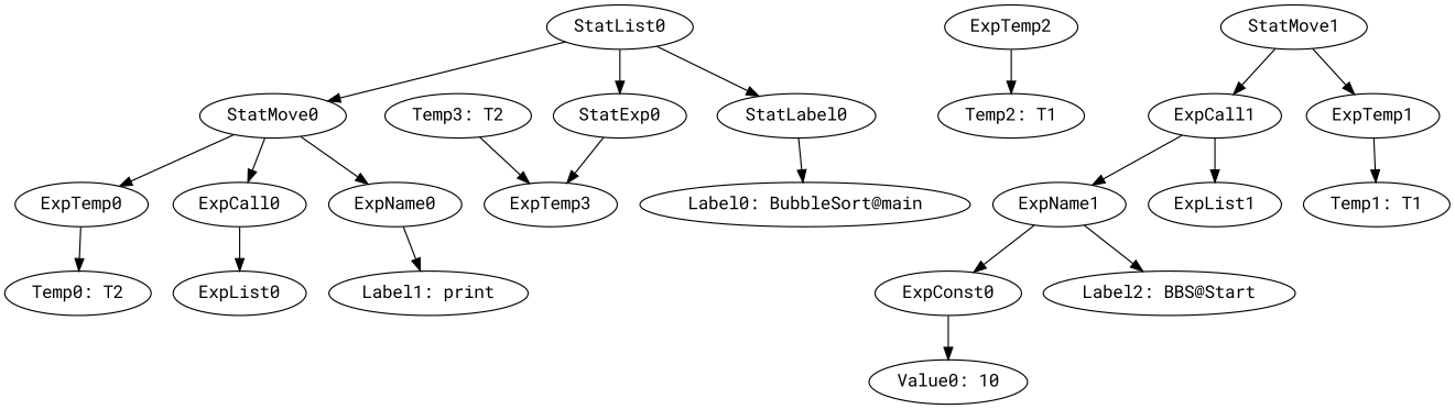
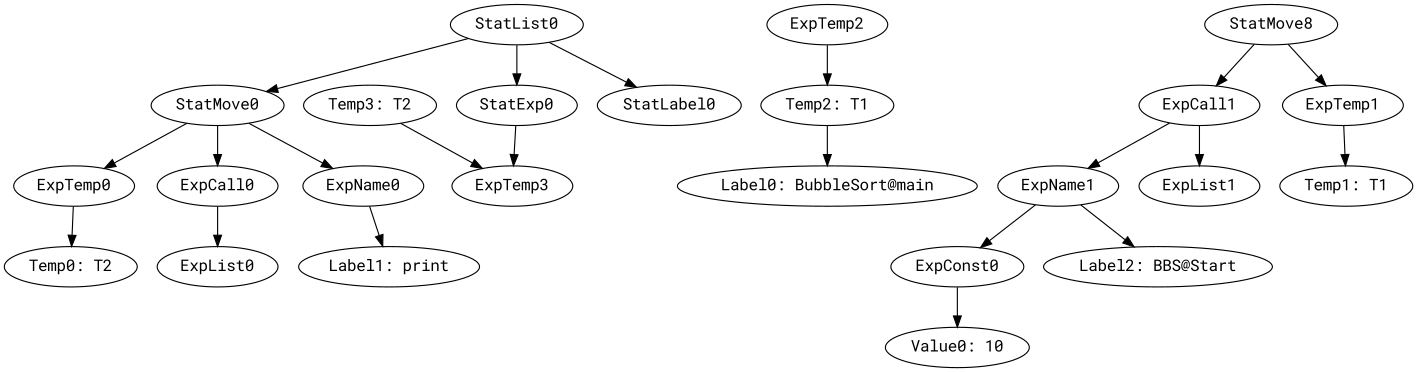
  digraph {
    fontname="Roboto Mono"
    ordering=out
    node [fontname="Roboto Mono"]
    edge [fontname="Roboto Mono"]
    "Temp3: T2"
    ExpTemp3
    ExpTemp2
    "Temp2: T1"
-   StatMove1
+   StatMove1 [label=StatMove8]
    ExpCall1
    ExpTemp1
    ExpName1
    ExpList1
    "Temp1: T1"
    ExpConst0
    "Value0: 10"
    StatMove0
    ExpTemp0
    ExpCall0
    ExpName0
    "Temp0: T2"
    ExpList0
    "Label1: print"
    "Label2: BBS@Start"
    StatExp0
    StatList0
    StatLabel0
    "Label0: BubbleSort@main"
    "Temp3: T2" -> ExpTemp3
    ExpTemp2 -> "Temp2: T1"
    StatMove1 -> ExpCall1
    StatMove1 -> ExpTemp1
    ExpCall1 -> ExpName1
    ExpCall1 -> ExpList1
    ExpTemp1 -> "Temp1: T1"
    ExpName1 -> ExpConst0
    ExpName1 -> "Label2: BBS@Start"
    ExpConst0 -> "Value0: 10"
    StatMove0 -> ExpTemp0
    StatMove0 -> ExpCall0
    StatMove0 -> ExpName0
    ExpTemp0 -> "Temp0: T2"
    ExpCall0 -> ExpList0
    ExpName0 -> "Label1: print"
    StatExp0 -> ExpTemp3
    StatList0 -> StatMove0
    StatList0 -> StatExp0
    StatList0 -> StatLabel0
-   StatLabel0 -> "Label0: BubbleSort@main"
+   "Temp2: T1" -> "Label0: BubbleSort@main"
  }
